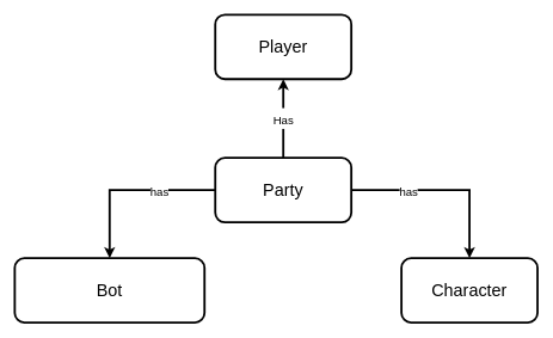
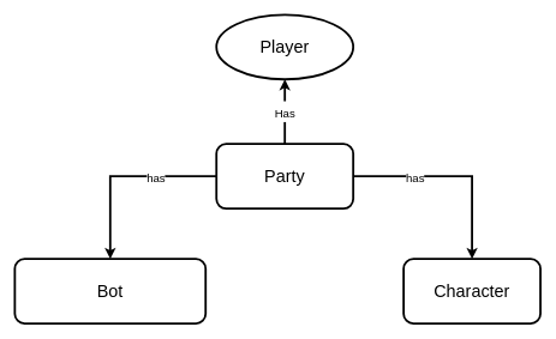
  <mxCell id="0" />
  <mxCell id="1" parent="0" />
  <mxCell id="2" value="&lt;font style=&quot;font-size: 16px&quot;&gt;Has&lt;/font&gt;" style="edgeStyle=orthogonalEdgeStyle;rounded=0;orthogonalLoop=1;jettySize=auto;html=1;exitX=0.5;exitY=0;exitDx=0;exitDy=0;entryX=0.5;entryY=1;entryDx=0;entryDy=0;fontSize=24;strokeWidth=3;" edge="1" parent="1" source="5" target="6"><mxGeometry relative="1" as="geometry"><Array as="points"><mxPoint x="395" y="170" /><mxPoint x="395" y="170" /></Array></mxGeometry></mxCell>
  <mxCell id="3" value="&lt;font style=&quot;font-size: 16px&quot;&gt;has&lt;/font&gt;" style="edgeStyle=orthogonalEdgeStyle;rounded=0;orthogonalLoop=1;jettySize=auto;html=1;exitX=0;exitY=0.5;exitDx=0;exitDy=0;entryX=0.5;entryY=0;entryDx=0;entryDy=0;fontSize=24;strokeWidth=3;" edge="1" parent="1" source="5" target="7"><mxGeometry x="-0.357" relative="1" as="geometry"><mxPoint as="offset" /></mxGeometry></mxCell>
  <mxCell id="4" value="&lt;font style=&quot;font-size: 16px&quot;&gt;has&lt;/font&gt;" style="edgeStyle=orthogonalEdgeStyle;rounded=0;orthogonalLoop=1;jettySize=auto;html=1;exitX=1;exitY=0.5;exitDx=0;exitDy=0;entryX=0.5;entryY=0;entryDx=0;entryDy=0;fontSize=24;strokeWidth=3;" edge="1" parent="1" source="5" target="8"><mxGeometry x="-0.385" relative="1" as="geometry"><mxPoint as="offset" /></mxGeometry></mxCell>
- <mxCell id="5" value="&lt;font style=&quot;font-size: 24px&quot;&gt;Party&lt;/font&gt;" style="rounded=1;whiteSpace=wrap;html=1;strokeWidth=3;" vertex="1" parent="1"><mxGeometry x="300" y="220" width="190" height="90" as="geometry" /></mxCell>
- <mxCell id="6" value="&lt;font style=&quot;font-size: 24px&quot;&gt;Player&lt;/font&gt;" style="rounded=1;whiteSpace=wrap;html=1;strokeWidth=3;" vertex="1" parent="1"><mxGeometry x="300" y="20" width="190" height="90" as="geometry" /></mxCell>
+ <mxCell id="5" value="&lt;font style=&quot;font-size: 24px&quot;&gt;Party&lt;/font&gt;" style="rounded=1;whiteSpace=wrap;html=1;strokeWidth=3;" vertex="1" parent="1"><mxGeometry x="300" y="200" width="190" height="90" as="geometry" /></mxCell>
+ <mxCell id="6" value="&lt;font style=&quot;font-size: 24px&quot;&gt;Player&lt;/font&gt;" style="ellipse;whiteSpace=wrap;html=1;strokeWidth=3;" vertex="1" parent="1"><mxGeometry x="300" y="20" width="190" height="90" as="geometry" /></mxCell>
  <mxCell id="7" value="&lt;font style=&quot;font-size: 24px&quot;&gt;Bot&lt;br&gt;&lt;/font&gt;" style="rounded=1;whiteSpace=wrap;html=1;strokeWidth=3;" vertex="1" parent="1"><mxGeometry x="20" y="360" width="265" height="90" as="geometry" /></mxCell>
  <mxCell id="8" value="&lt;font style=&quot;font-size: 24px&quot;&gt;Character&lt;/font&gt;" style="rounded=1;whiteSpace=wrap;html=1;strokeWidth=3;" vertex="1" parent="1"><mxGeometry x="560" y="360" width="190" height="90" as="geometry" /></mxCell>
